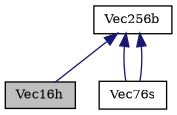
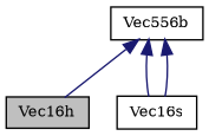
  digraph {
    fontname="DejaVu Serif"
    node [color=black fillcolor=white fontname="DejaVu Serif" fontsize=10 shape=record style=filled]
    edge [color=midnightblue dir=back fontname="DejaVu Serif" fontsize=10 labelfontname=Helvetica labelfontsize=10 style=solid]
    n1 [fillcolor=grey75 fontcolor=black height=0.2 label=Vec16h width=0.4]
-   n2 [height=0.2 label=Vec76s width=0.4]
-   n3 [height=0.2 label=Vec256b width=0.4]
+   n2 [height=0.2 label=Vec16s width=0.4]
+   n3 [height=0.2 label=Vec556b width=0.4]
    n3 -> n1
    n3 -> n2
    n3 -> n2
  }
